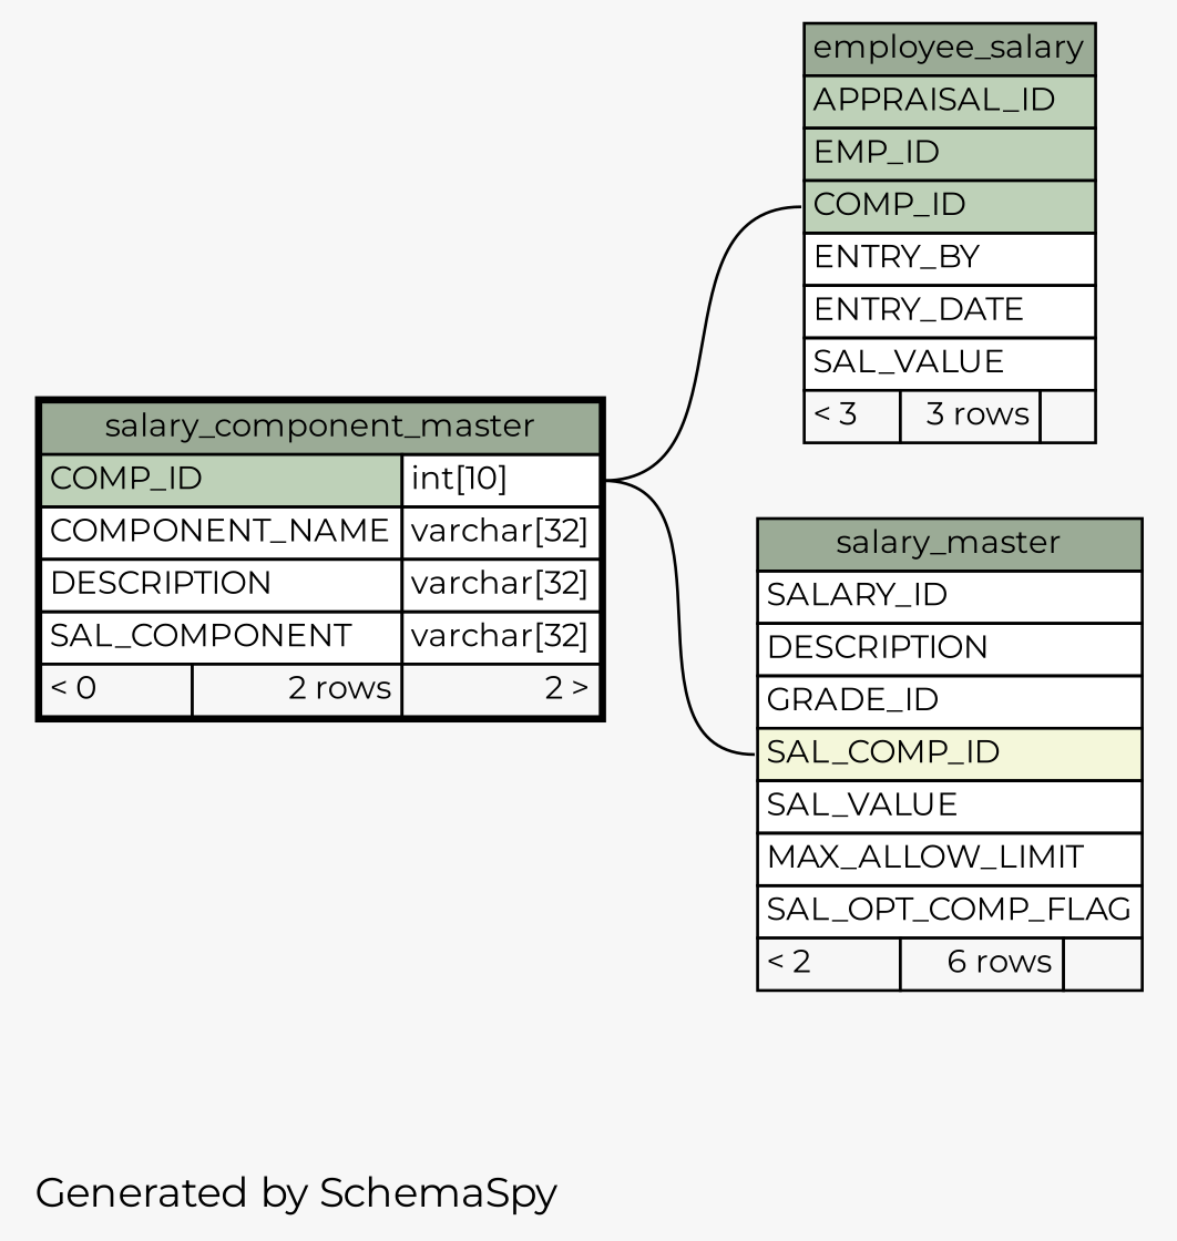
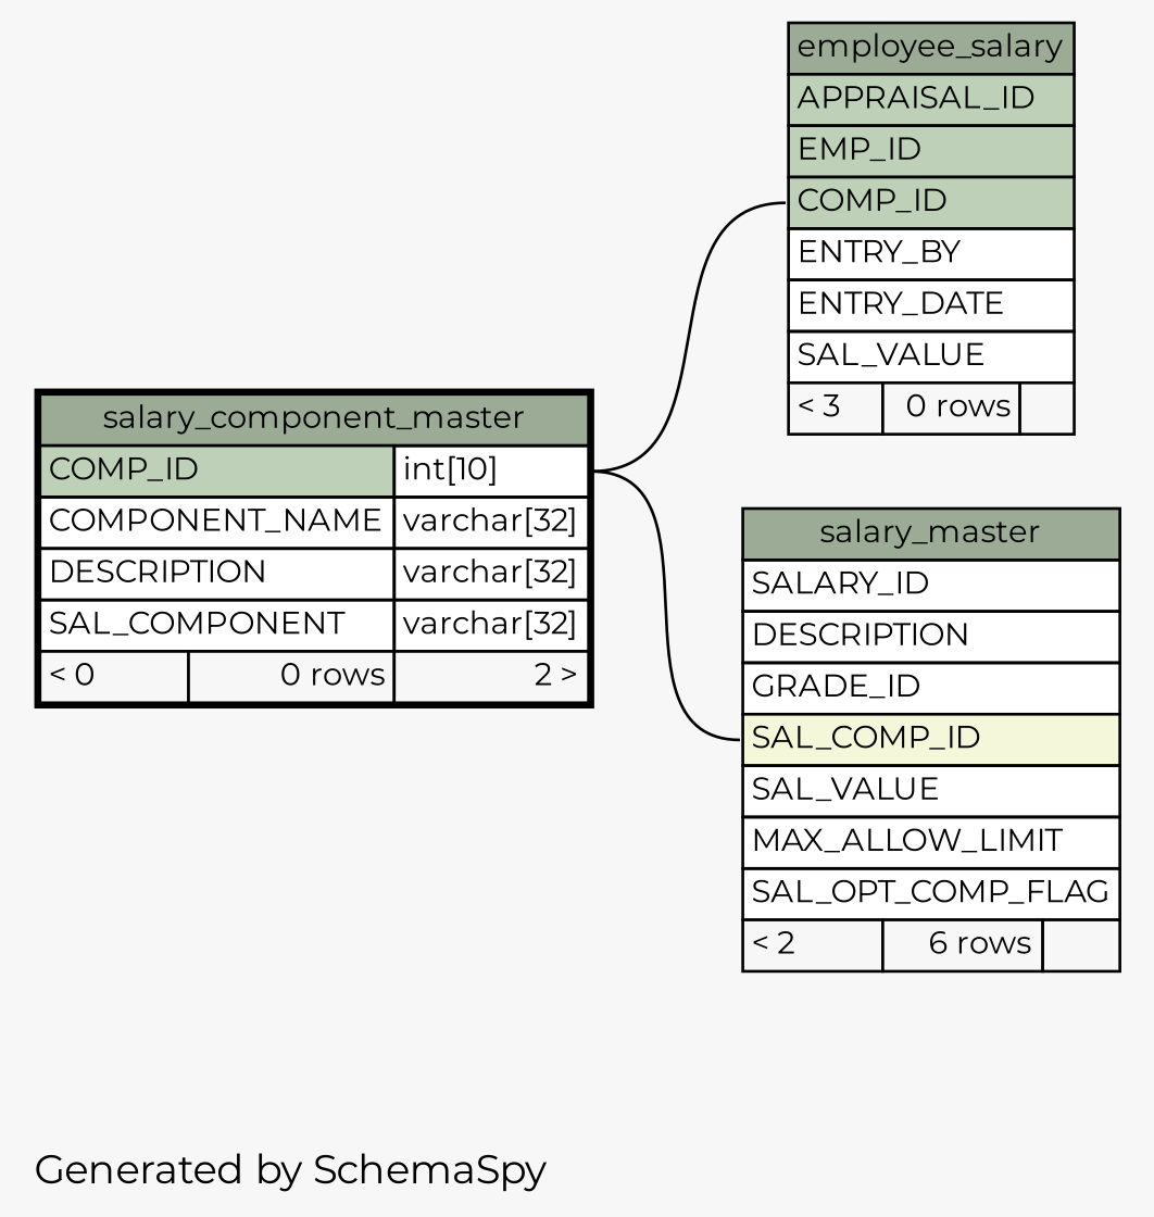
  digraph {
    bgcolor="#f7f7f7"
    fontname=Montserrat
    label="\nGenerated by SchemaSpy"
    labeljust=l
    rankdir=RL
    node [fontname=Montserrat fontsize=11 shape=plaintext]
    edge [arrowhead=none arrowsize=0.8 fontname=Montserrat headport="COMP_ID.type:e"]
-   n1 [label=<     <TABLE BORDER="0" CELLBORDER="1" CELLSPACING="0" BGCOLOR="#ffffff">       <TR><TD PORT="employee_salary.heading" COLSPAN="3" BGCOLOR="#9bab96" ALIGN="CENTER">employee_salary</TD></TR>       <TR><TD PORT="APPRAISAL_ID" COLSPAN="3" BGCOLOR="#bed1b8" ALIGN="LEFT">APPRAISAL_ID</TD></TR>       <TR><TD PORT="EMP_ID" COLSPAN="3" BGCOLOR="#bed1b8" ALIGN="LEFT">EMP_ID</TD></TR>       <TR><TD PORT="COMP_ID" COLSPAN="3" BGCOLOR="#bed1b8" ALIGN="LEFT">COMP_ID</TD></TR>       <TR><TD PORT="ENTRY_BY" COLSPAN="3" ALIGN="LEFT">ENTRY_BY</TD></TR>       <TR><TD PORT="ENTRY_DATE" COLSPAN="3" ALIGN="LEFT">ENTRY_DATE</TD></TR>       <TR><TD PORT="SAL_VALUE" COLSPAN="3" ALIGN="LEFT">SAL_VALUE</TD></TR>       <TR><TD ALIGN="LEFT" BGCOLOR="#f7f7f7">&lt; 3</TD><TD ALIGN="RIGHT" BGCOLOR="#f7f7f7">3 rows</TD><TD ALIGN="RIGHT" BGCOLOR="#f7f7f7">  </TD></TR>     </TABLE>>]
-   n2 [label=<     <TABLE BORDER="2" CELLBORDER="1" CELLSPACING="0" BGCOLOR="#ffffff">       <TR><TD PORT="salary_component_master.heading" COLSPAN="3" BGCOLOR="#9bab96" ALIGN="CENTER">salary_component_master</TD></TR>       <TR><TD PORT="COMP_ID" COLSPAN="2" BGCOLOR="#bed1b8" ALIGN="LEFT">COMP_ID</TD><TD PORT="COMP_ID.type" ALIGN="LEFT">int[10]</TD></TR>       <TR><TD PORT="COMPONENT_NAME" COLSPAN="2" ALIGN="LEFT">COMPONENT_NAME</TD><TD PORT="COMPONENT_NAME.type" ALIGN="LEFT">varchar[32]</TD></TR>       <TR><TD PORT="DESCRIPTION" COLSPAN="2" ALIGN="LEFT">DESCRIPTION</TD><TD PORT="DESCRIPTION.type" ALIGN="LEFT">varchar[32]</TD></TR>       <TR><TD PORT="SAL_COMPONENT" COLSPAN="2" ALIGN="LEFT">SAL_COMPONENT</TD><TD PORT="SAL_COMPONENT.type" ALIGN="LEFT">varchar[32]</TD></TR>       <TR><TD ALIGN="LEFT" BGCOLOR="#f7f7f7">&lt; 0</TD><TD ALIGN="RIGHT" BGCOLOR="#f7f7f7">2 rows</TD><TD ALIGN="RIGHT" BGCOLOR="#f7f7f7">2 &gt;</TD></TR>     </TABLE>>]
+   n1 [label=<     <TABLE BORDER="0" CELLBORDER="1" CELLSPACING="0" BGCOLOR="#ffffff">       <TR><TD PORT="employee_salary.heading" COLSPAN="3" BGCOLOR="#9bab96" ALIGN="CENTER">employee_salary</TD></TR>       <TR><TD PORT="APPRAISAL_ID" COLSPAN="3" BGCOLOR="#bed1b8" ALIGN="LEFT">APPRAISAL_ID</TD></TR>       <TR><TD PORT="EMP_ID" COLSPAN="3" BGCOLOR="#bed1b8" ALIGN="LEFT">EMP_ID</TD></TR>       <TR><TD PORT="COMP_ID" COLSPAN="3" BGCOLOR="#bed1b8" ALIGN="LEFT">COMP_ID</TD></TR>       <TR><TD PORT="ENTRY_BY" COLSPAN="3" ALIGN="LEFT">ENTRY_BY</TD></TR>       <TR><TD PORT="ENTRY_DATE" COLSPAN="3" ALIGN="LEFT">ENTRY_DATE</TD></TR>       <TR><TD PORT="SAL_VALUE" COLSPAN="3" ALIGN="LEFT">SAL_VALUE</TD></TR>       <TR><TD ALIGN="LEFT" BGCOLOR="#f7f7f7">&lt; 3</TD><TD ALIGN="RIGHT" BGCOLOR="#f7f7f7">0 rows</TD><TD ALIGN="RIGHT" BGCOLOR="#f7f7f7">  </TD></TR>     </TABLE>>]
+   n2 [label=<     <TABLE BORDER="2" CELLBORDER="1" CELLSPACING="0" BGCOLOR="#ffffff">       <TR><TD PORT="salary_component_master.heading" COLSPAN="3" BGCOLOR="#9bab96" ALIGN="CENTER">salary_component_master</TD></TR>       <TR><TD PORT="COMP_ID" COLSPAN="2" BGCOLOR="#bed1b8" ALIGN="LEFT">COMP_ID</TD><TD PORT="COMP_ID.type" ALIGN="LEFT">int[10]</TD></TR>       <TR><TD PORT="COMPONENT_NAME" COLSPAN="2" ALIGN="LEFT">COMPONENT_NAME</TD><TD PORT="COMPONENT_NAME.type" ALIGN="LEFT">varchar[32]</TD></TR>       <TR><TD PORT="DESCRIPTION" COLSPAN="2" ALIGN="LEFT">DESCRIPTION</TD><TD PORT="DESCRIPTION.type" ALIGN="LEFT">varchar[32]</TD></TR>       <TR><TD PORT="SAL_COMPONENT" COLSPAN="2" ALIGN="LEFT">SAL_COMPONENT</TD><TD PORT="SAL_COMPONENT.type" ALIGN="LEFT">varchar[32]</TD></TR>       <TR><TD ALIGN="LEFT" BGCOLOR="#f7f7f7">&lt; 0</TD><TD ALIGN="RIGHT" BGCOLOR="#f7f7f7">0 rows</TD><TD ALIGN="RIGHT" BGCOLOR="#f7f7f7">2 &gt;</TD></TR>     </TABLE>>]
    n3 [label=<     <TABLE BORDER="0" CELLBORDER="1" CELLSPACING="0" BGCOLOR="#ffffff">       <TR><TD PORT="salary_master.heading" COLSPAN="3" BGCOLOR="#9bab96" ALIGN="CENTER">salary_master</TD></TR>       <TR><TD PORT="SALARY_ID" COLSPAN="3" ALIGN="LEFT">SALARY_ID</TD></TR>       <TR><TD PORT="DESCRIPTION" COLSPAN="3" ALIGN="LEFT">DESCRIPTION</TD></TR>       <TR><TD PORT="GRADE_ID" COLSPAN="3" ALIGN="LEFT">GRADE_ID</TD></TR>       <TR><TD PORT="SAL_COMP_ID" COLSPAN="3" BGCOLOR="#f4f7da" ALIGN="LEFT">SAL_COMP_ID</TD></TR>       <TR><TD PORT="SAL_VALUE" COLSPAN="3" ALIGN="LEFT">SAL_VALUE</TD></TR>       <TR><TD PORT="MAX_ALLOW_LIMIT" COLSPAN="3" ALIGN="LEFT">MAX_ALLOW_LIMIT</TD></TR>       <TR><TD PORT="SAL_OPT_COMP_FLAG" COLSPAN="3" ALIGN="LEFT">SAL_OPT_COMP_FLAG</TD></TR>       <TR><TD ALIGN="LEFT" BGCOLOR="#f7f7f7">&lt; 2</TD><TD ALIGN="RIGHT" BGCOLOR="#f7f7f7">6 rows</TD><TD ALIGN="RIGHT" BGCOLOR="#f7f7f7">  </TD></TR>     </TABLE>>]
    n1 -> n2 [arrowtail=crowtee tailport="COMP_ID:w"]
    n3 -> n2 [arrowtail=crowodot tailport="SAL_COMP_ID:w"]
  }
